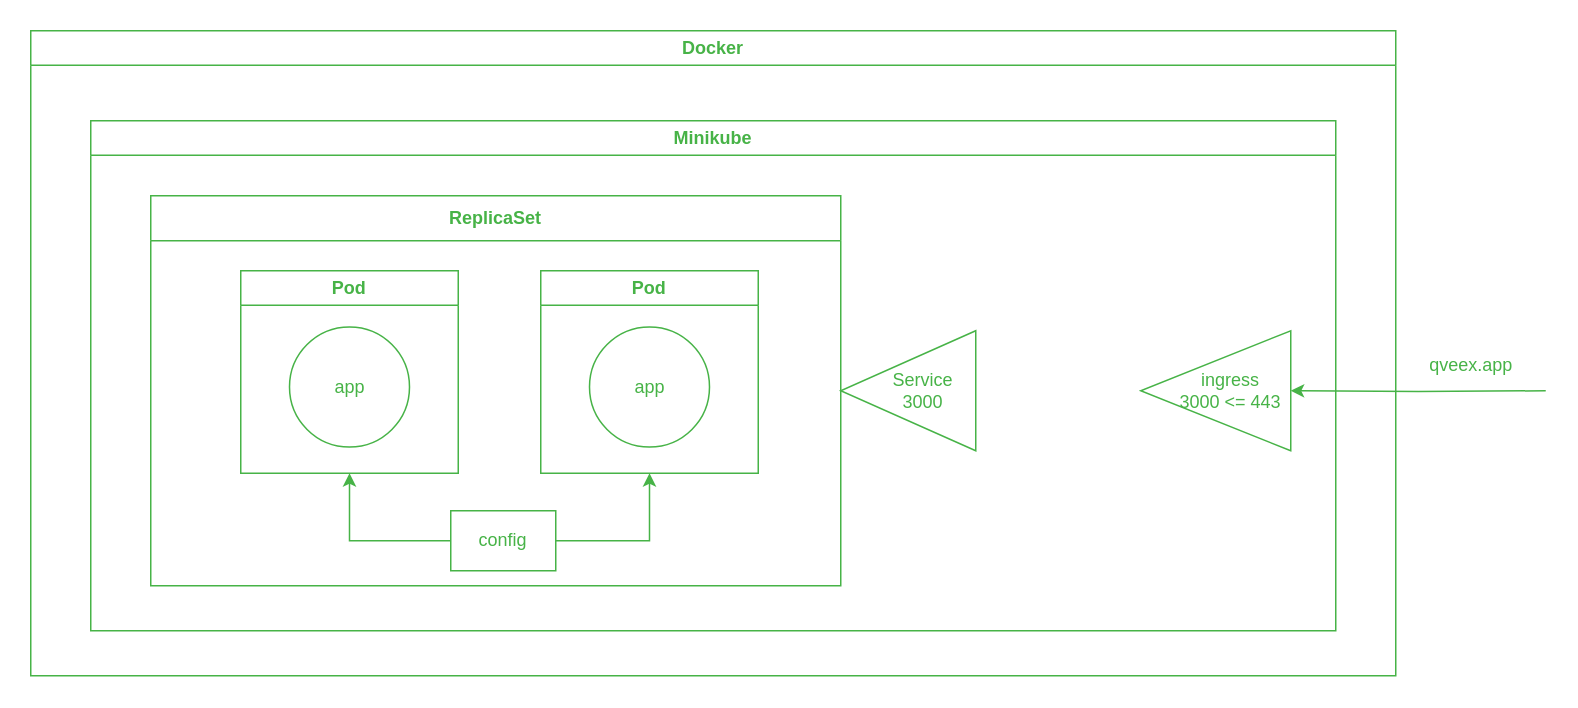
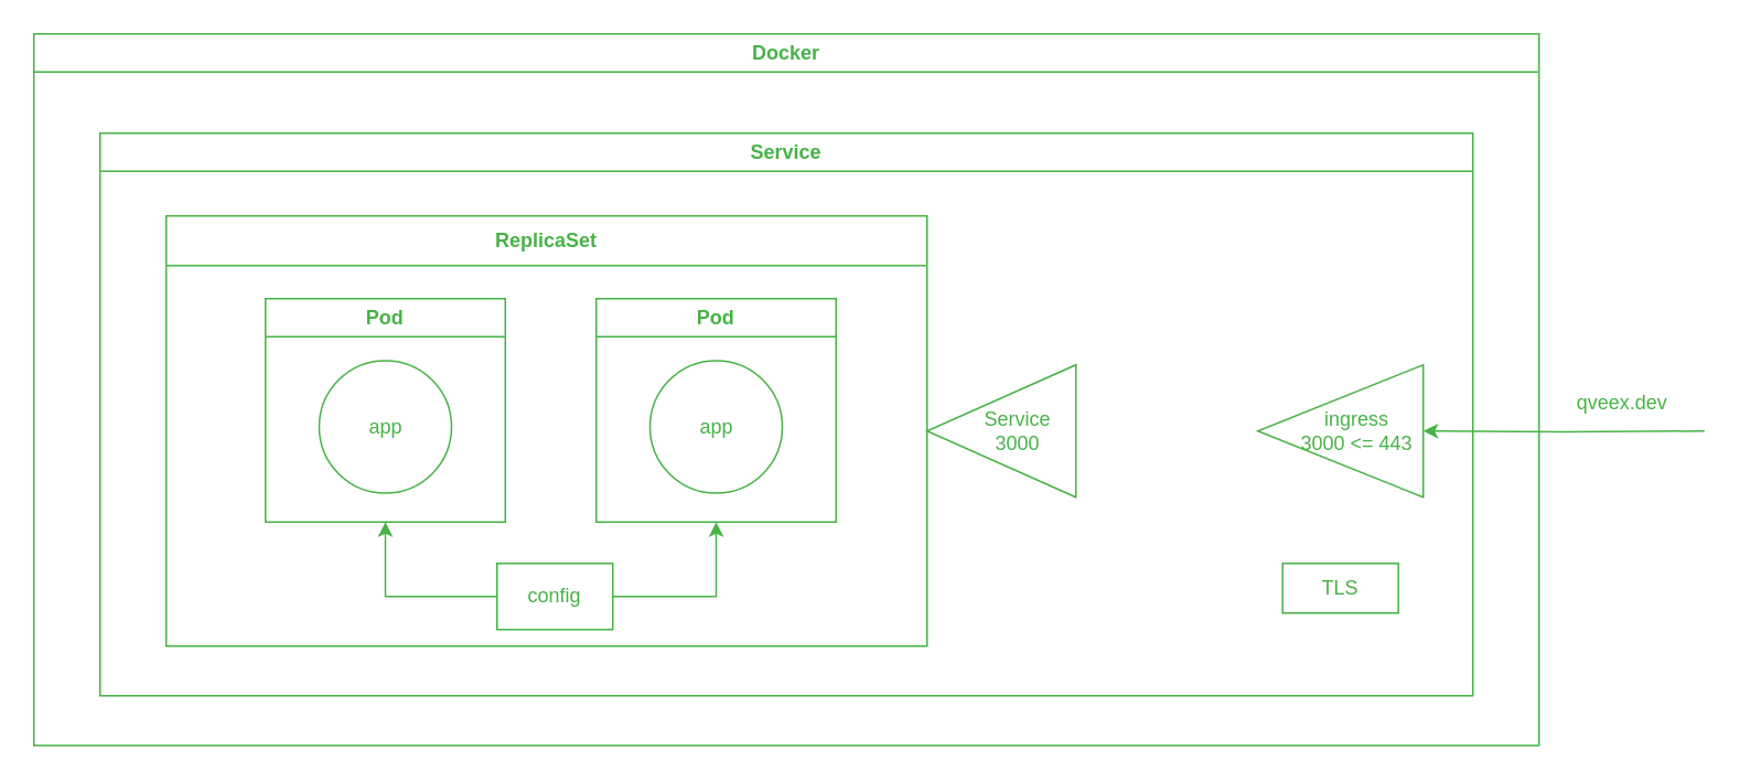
  <mxCell id="0" />
  <mxCell id="1" parent="0" />
  <mxCell id="2" value="&lt;font color=&quot;#47b347&quot;&gt;Docker&lt;/font&gt;" style="swimlane;whiteSpace=wrap;html=1;fontColor=#66FF66;strokeColor=#47B347;labelBackgroundColor=none;fillColor=none;" parent="1" vertex="1"><mxGeometry x="20" y="20" width="910" height="430" as="geometry" /></mxCell>
- <mxCell id="3" value="&lt;font color=&quot;#47b347&quot;&gt;Minikube&lt;/font&gt;" style="swimlane;whiteSpace=wrap;html=1;fontColor=#66FF66;strokeColor=#47B347;labelBackgroundColor=none;fillColor=none;" parent="2" vertex="1"><mxGeometry x="40" y="60" width="830" height="340" as="geometry" /></mxCell>
+ <mxCell id="3" value="&lt;font color=&quot;#47b347&quot;&gt;Service&lt;/font&gt;" style="swimlane;whiteSpace=wrap;html=1;fontColor=#66FF66;strokeColor=#47B347;labelBackgroundColor=none;fillColor=none;" parent="2" vertex="1"><mxGeometry x="40" y="60" width="830" height="340" as="geometry" /></mxCell>
  <mxCell id="4" value="&lt;font color=&quot;#47b347&quot;&gt;ReplicaSet&lt;/font&gt;" style="swimlane;whiteSpace=wrap;html=1;fontColor=#66FF66;strokeColor=#47B347;labelBackgroundColor=none;fillColor=none;startSize=30;" parent="3" vertex="1"><mxGeometry x="40" y="50" width="460" height="260" as="geometry" /></mxCell>
  <mxCell id="5" value="&lt;font color=&quot;#47b347&quot;&gt;Pod&lt;/font&gt;" style="swimlane;whiteSpace=wrap;html=1;fontColor=#66FF66;strokeColor=#47B347;labelBackgroundColor=none;fillColor=none;" parent="4" vertex="1"><mxGeometry x="60" y="50" width="145" height="135" as="geometry"><mxRectangle x="20" y="50" width="60" height="30" as="alternateBounds" /></mxGeometry></mxCell>
  <mxCell id="6" value="&lt;font color=&quot;#47b347&quot;&gt;app&lt;/font&gt;" style="ellipse;whiteSpace=wrap;html=1;aspect=fixed;fontColor=#66FF66;strokeColor=#47B347;labelBackgroundColor=none;fillColor=none;" parent="5" vertex="1"><mxGeometry x="32.5" y="37.5" width="80" height="80" as="geometry" /></mxCell>
  <mxCell id="7" value="&lt;font color=&quot;#47b347&quot;&gt;Pod&lt;/font&gt;" style="swimlane;whiteSpace=wrap;html=1;fontColor=#66FF66;strokeColor=#47B347;labelBackgroundColor=none;fillColor=none;" parent="4" vertex="1"><mxGeometry x="260" y="50" width="145" height="135" as="geometry" /></mxCell>
  <mxCell id="8" value="&lt;font color=&quot;#47b347&quot;&gt;app&lt;/font&gt;" style="ellipse;whiteSpace=wrap;html=1;aspect=fixed;fontColor=#66FF66;strokeColor=#47B347;labelBackgroundColor=none;fillColor=none;" parent="7" vertex="1"><mxGeometry x="32.5" y="37.5" width="80" height="80" as="geometry" /></mxCell>
  <mxCell id="9" style="edgeStyle=orthogonalEdgeStyle;rounded=0;orthogonalLoop=1;jettySize=auto;html=1;entryX=0.5;entryY=1;entryDx=0;entryDy=0;exitX=1;exitY=0.5;exitDx=0;exitDy=0;strokeColor=#47B347;" edge="1" parent="4" source="10" target="7"><mxGeometry relative="1" as="geometry" /></mxCell>
  <mxCell id="10" value="config" style="rounded=0;whiteSpace=wrap;html=1;strokeColor=#47B347;fontColor=#47B347;" vertex="1" parent="4"><mxGeometry x="200" y="210" width="70" height="40" as="geometry" /></mxCell>
  <mxCell id="11" style="edgeStyle=orthogonalEdgeStyle;rounded=0;orthogonalLoop=1;jettySize=auto;html=1;entryX=0.5;entryY=1;entryDx=0;entryDy=0;exitX=0;exitY=0.5;exitDx=0;exitDy=0;strokeColor=#47B347;" edge="1" parent="4" source="10" target="5"><mxGeometry relative="1" as="geometry"><mxPoint x="280" y="235" as="sourcePoint" /><mxPoint x="343" y="195" as="targetPoint" /></mxGeometry></mxCell>
  <mxCell id="12" value="&lt;font color=&quot;#47b347&quot;&gt;&amp;nbsp; &amp;nbsp; &amp;nbsp; Service&lt;br&gt;&amp;nbsp; &amp;nbsp; &amp;nbsp; 3000&lt;br&gt;&lt;/font&gt;" style="triangle;whiteSpace=wrap;html=1;rotation=0;direction=west;fontColor=#66FF66;strokeColor=#47B347;labelBackgroundColor=none;fillColor=none;" parent="3" vertex="1"><mxGeometry x="500" y="140" width="90" height="80" as="geometry" /></mxCell>
  <mxCell id="13" value="&lt;font color=&quot;#47b347&quot;&gt;&amp;nbsp; &amp;nbsp; &amp;nbsp; ingress&lt;br&gt;&amp;nbsp; &amp;nbsp; &amp;nbsp; 3000 &amp;lt;= 443&lt;br&gt;&lt;/font&gt;" style="triangle;whiteSpace=wrap;html=1;rotation=0;direction=west;fontColor=#66FF66;strokeColor=#47B347;labelBackgroundColor=none;fillColor=none;" vertex="1" parent="3"><mxGeometry x="700" y="140" width="100" height="80" as="geometry" /></mxCell>
+ <mxCell id="14" value="TLS" style="rounded=0;whiteSpace=wrap;html=1;strokeColor=#47B347;fontColor=#47B347;" vertex="1" parent="3"><mxGeometry x="715" y="260" width="70" height="30" as="geometry" /></mxCell>
  <mxCell id="15" style="edgeStyle=orthogonalEdgeStyle;rounded=0;orthogonalLoop=1;jettySize=auto;html=1;entryX=0;entryY=0.5;entryDx=0;entryDy=0;fontColor=#47B347;strokeColor=#47B347;" edge="1" parent="1" target="13"><mxGeometry relative="1" as="geometry"><mxPoint x="1030" y="260" as="sourcePoint" /><mxPoint x="1100" y="250" as="targetPoint" /></mxGeometry></mxCell>
- <mxCell id="16" value="qveex.app" style="text;html=1;align=center;verticalAlign=middle;resizable=0;points=[];autosize=1;strokeColor=none;fillColor=none;fontColor=#47B347;" vertex="1" parent="1"><mxGeometry x="940" y="228" width="80" height="30" as="geometry" /></mxCell>
+ <mxCell id="16" value="qveex.dev" style="text;html=1;align=center;verticalAlign=middle;resizable=0;points=[];autosize=1;strokeColor=none;fillColor=none;fontColor=#47B347;" vertex="1" parent="1"><mxGeometry x="940" y="228" width="80" height="30" as="geometry" /></mxCell>
